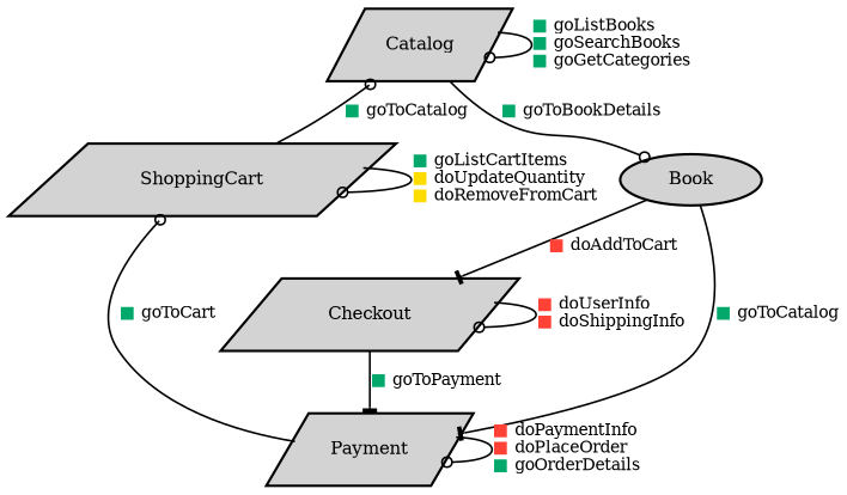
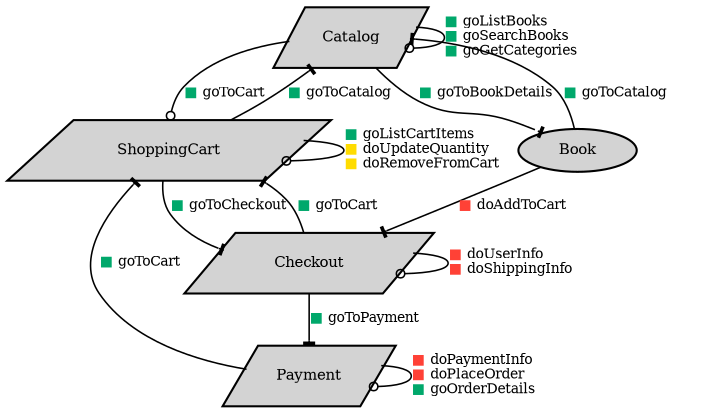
  digraph {
    fontname=Helvetica
    labelloc=t
    node [fillcolor=lightgray margin="0.3,0.1" shape=parallelogram style="bold,filled"]
    edge [arrowhead=tee fontsize=13 penwidth=1.5]
    n1 [label=Catalog margin=0.1]
    n2 [label=ShoppingCart]
    n3 [label=Book shape=ellipse]
    n4 [label=Checkout]
    n5 [label=Payment margin=0.1]
    n1 -> n1 [arrowhead=odot label=<<table border="0" cellborder="0" cellspacing="0" cellpadding="0"><tr><td valign="middle" align="left" href="#goListBooks" tooltip="Get Book List (safe)"><font color="#00A86B">■</font> goListBooks</td></tr><tr><td valign="middle" align="left" href="#goSearchBooks" tooltip="Search Books (safe)"><font color="#00A86B">■</font> goSearchBooks</td></tr><tr><td valign="middle" align="left" href="#goGetCategories" tooltip="Get Category List (safe)"><font color="#00A86B">■</font> goGetCategories</td></tr></table>>]
-   n1 -> n3 [arrowhead=odot label=<<table border="0" cellborder="0" cellspacing="0" cellpadding="0"><tr><td valign="middle" href="#goToBookDetails" tooltip="Go to Book Details Screen (safe)"><font color="#00A86B">■</font> goToBookDetails</td></tr></table>>]
-   n2 -> n1 [arrowhead=odot label=<<table border="0" cellborder="0" cellspacing="0" cellpadding="0"><tr><td valign="middle" href="#goToCatalog" tooltip="Go to Catalog Screen (safe)"><font color="#00A86B">■</font> goToCatalog</td></tr></table>>]
+   n1 -> n2 [arrowhead=odot label=<<table border="0" cellborder="0" cellspacing="0" cellpadding="0"><tr><td valign="middle" href="#goToCart" tooltip="Go to Cart Screen (safe)"><font color="#00A86B">■</font> goToCart</td></tr></table>>]
+   n1 -> n3 [label=<<table border="0" cellborder="0" cellspacing="0" cellpadding="0"><tr><td valign="middle" href="#goToBookDetails" tooltip="Go to Book Details Screen (safe)"><font color="#00A86B">■</font> goToBookDetails</td></tr></table>>]
+   n2 -> n1 [label=<<table border="0" cellborder="0" cellspacing="0" cellpadding="0"><tr><td valign="middle" href="#goToCatalog" tooltip="Go to Catalog Screen (safe)"><font color="#00A86B">■</font> goToCatalog</td></tr></table>>]
    n2 -> n2 [arrowhead=odot label=<<table border="0" cellborder="0" cellspacing="0" cellpadding="0"><tr><td valign="middle" align="left" href="#goListCartItems" tooltip="Get Cart Items List (safe)"><font color="#00A86B">■</font> goListCartItems</td></tr><tr><td valign="middle" align="left" href="#doUpdateQuantity" tooltip="Update Cart Item Quantity (idempotent)"><font color="#FFDC00">■</font> doUpdateQuantity</td></tr><tr><td valign="middle" align="left" href="#doRemoveFromCart" tooltip="Remove Item from Cart (idempotent)"><font color="#FFDC00">■</font> doRemoveFromCart</td></tr></table>>]
-   n3 -> n5 [label=<<table border="0" cellborder="0" cellspacing="0" cellpadding="0"><tr><td valign="middle" href="#goToCatalog" tooltip="Go to Catalog Screen (safe)"><font color="#00A86B">■</font> goToCatalog</td></tr></table>>]
+   n2 -> n4 [label=<<table border="0" cellborder="0" cellspacing="0" cellpadding="0"><tr><td valign="middle" href="#goToCheckout" tooltip="Go to Checkout Screen (safe)"><font color="#00A86B">■</font> goToCheckout</td></tr></table>>]
+   n3 -> n1 [label=<<table border="0" cellborder="0" cellspacing="0" cellpadding="0"><tr><td valign="middle" href="#goToCatalog" tooltip="Go to Catalog Screen (safe)"><font color="#00A86B">■</font> goToCatalog</td></tr></table>>]
    n3 -> n4 [label=<<table border="0" cellborder="0" cellspacing="0" cellpadding="0"><tr><td valign="middle" href="#doAddToCart" tooltip="Add to Cart (unsafe)"><font color="#FF4136">■</font> doAddToCart</td></tr></table>>]
+   n4 -> n2 [label=<<table border="0" cellborder="0" cellspacing="0" cellpadding="0"><tr><td valign="middle" href="#goToCart" tooltip="Go to Cart Screen (safe)"><font color="#00A86B">■</font> goToCart</td></tr></table>>]
    n4 -> n4 [arrowhead=odot label=<<table border="0" cellborder="0" cellspacing="0" cellpadding="0"><tr><td valign="middle" align="left" href="#doUserInfo" tooltip="Input User Information (unsafe)"><font color="#FF4136">■</font> doUserInfo</td></tr><tr><td valign="middle" align="left" href="#doShippingInfo" tooltip="Input Shipping Information (unsafe)"><font color="#FF4136">■</font> doShippingInfo</td></tr></table>>]
    n4 -> n5 [label=<<table border="0" cellborder="0" cellspacing="0" cellpadding="0"><tr><td valign="middle" href="#goToPayment" tooltip="Go to Payment Screen (safe)"><font color="#00A86B">■</font> goToPayment</td></tr></table>>]
-   n5 -> n2 [arrowhead=odot label=<<table border="0" cellborder="0" cellspacing="0" cellpadding="0"><tr><td valign="middle" href="#goToCart" tooltip="Go to Cart Screen (safe)"><font color="#00A86B">■</font> goToCart</td></tr></table>>]
+   n5 -> n2 [label=<<table border="0" cellborder="0" cellspacing="0" cellpadding="0"><tr><td valign="middle" href="#goToCart" tooltip="Go to Cart Screen (safe)"><font color="#00A86B">■</font> goToCart</td></tr></table>>]
    n5 -> n5 [arrowhead=odot label=<<table border="0" cellborder="0" cellspacing="0" cellpadding="0"><tr><td valign="middle" align="left" href="#doPaymentInfo" tooltip="Input Payment Information (unsafe)"><font color="#FF4136">■</font> doPaymentInfo</td></tr><tr><td valign="middle" align="left" href="#doPlaceOrder" tooltip="Place Order (unsafe)"><font color="#FF4136">■</font> doPlaceOrder</td></tr><tr><td valign="middle" align="left" href="#goOrderDetails" tooltip="Display Order Details (safe)"><font color="#00A86B">■</font> goOrderDetails</td></tr></table>>]
  }
